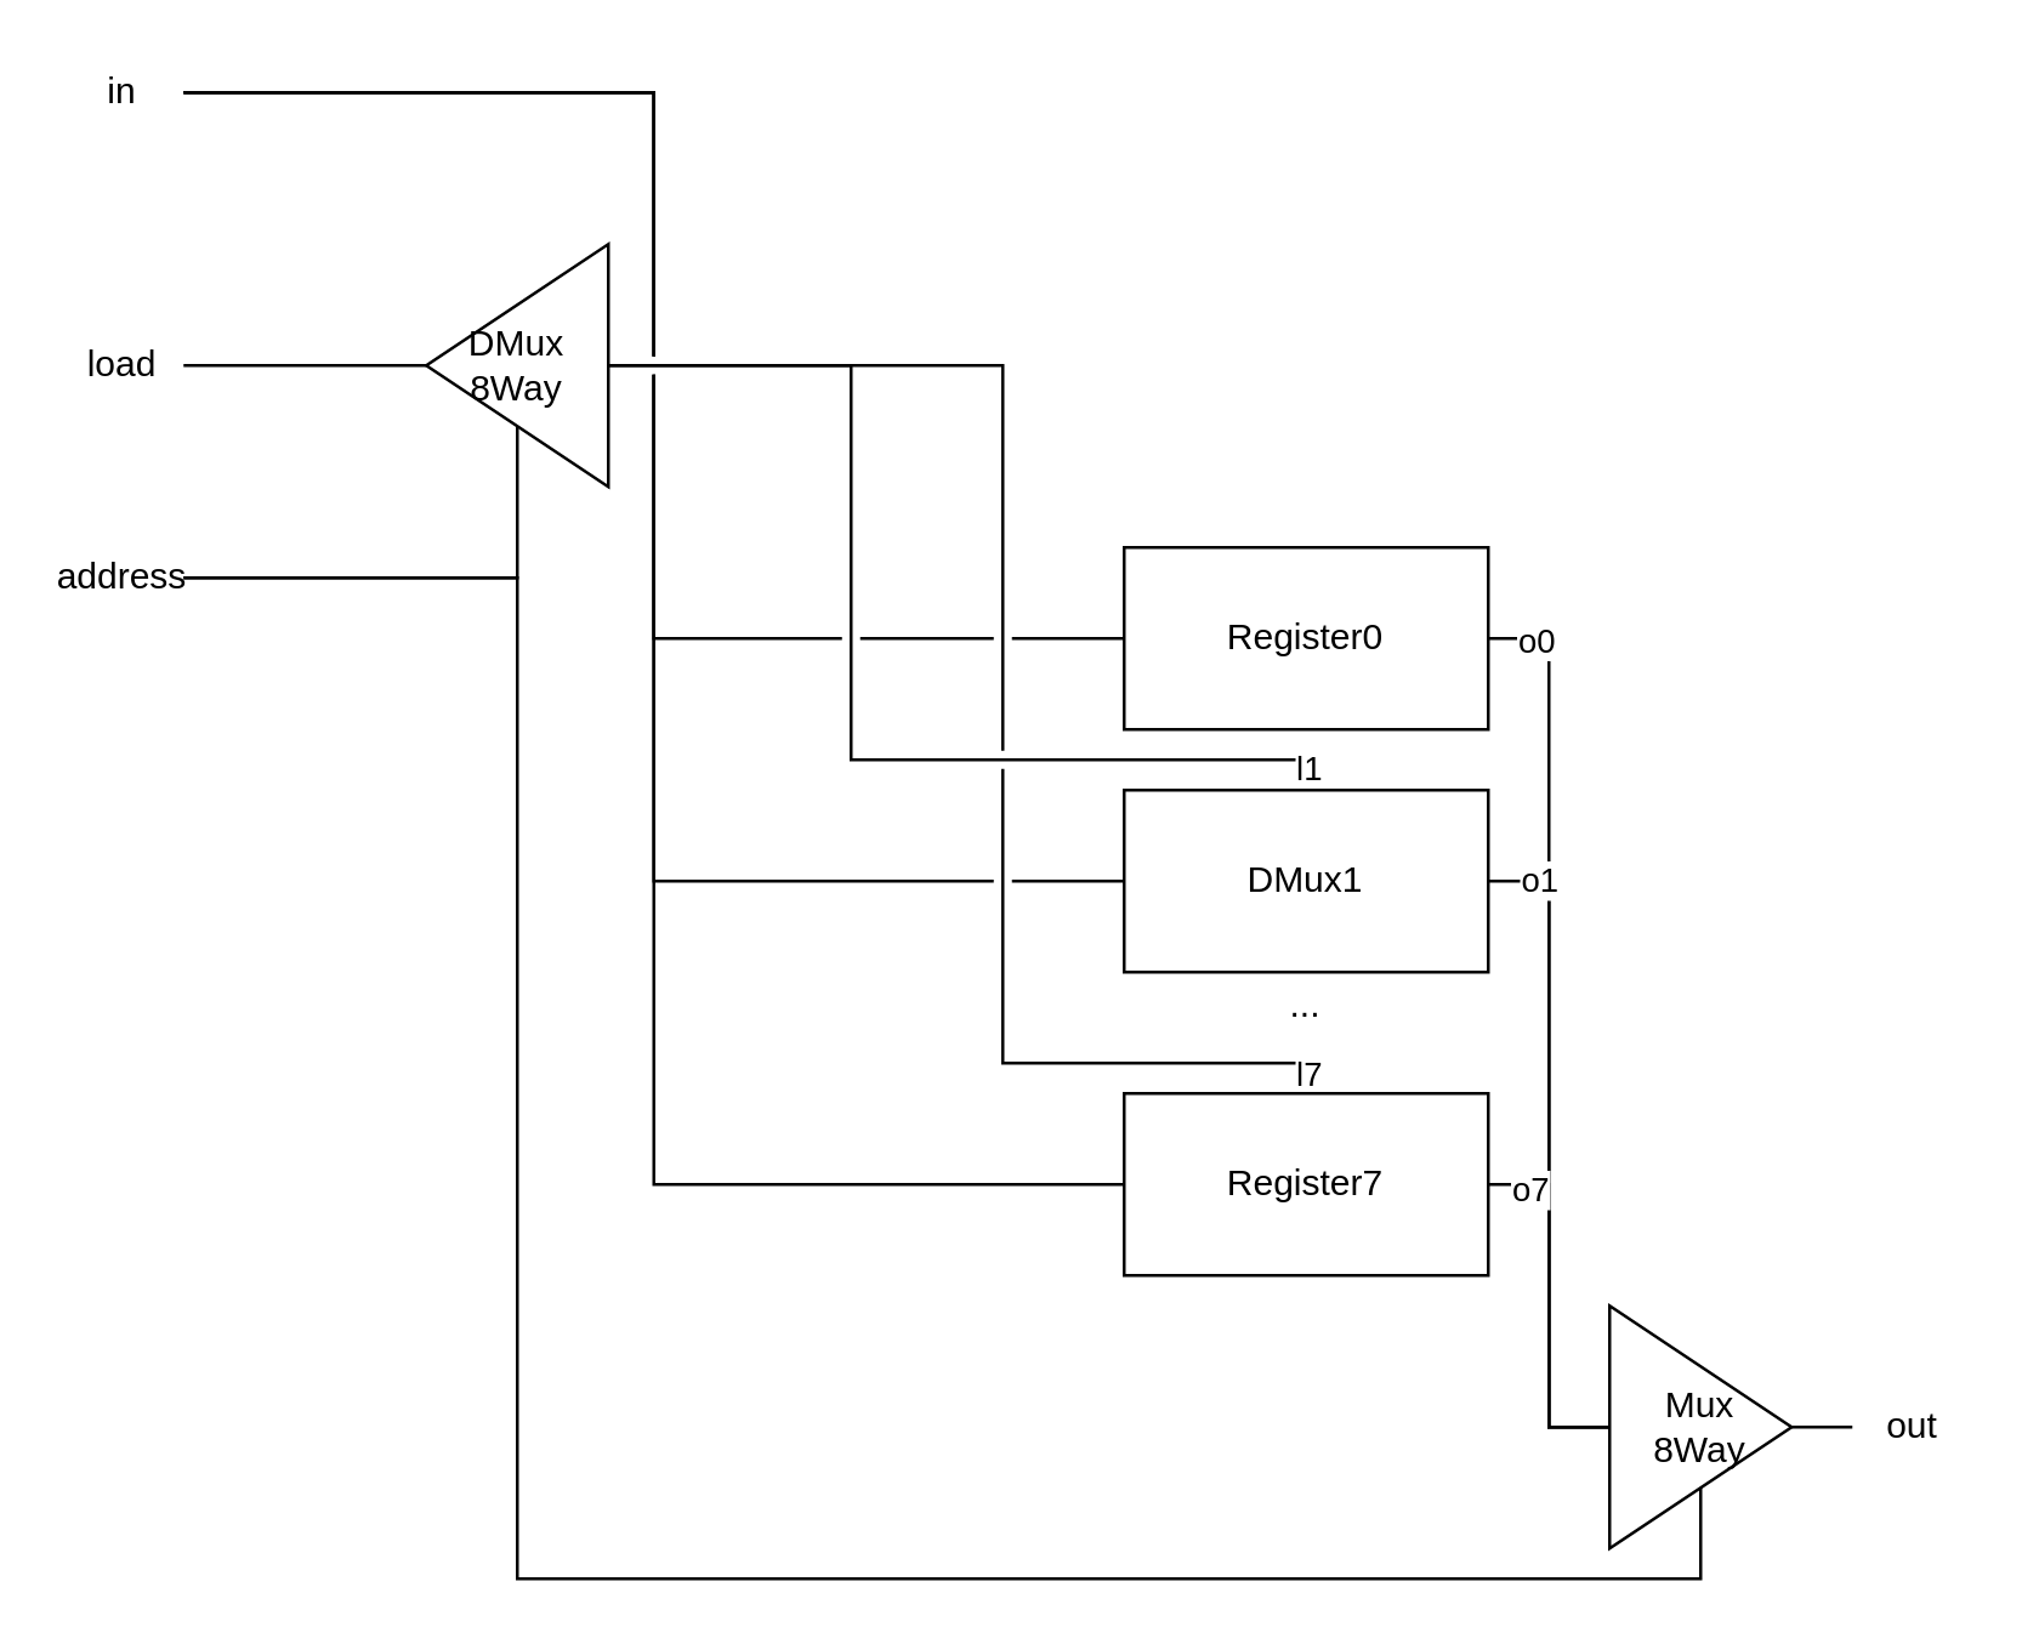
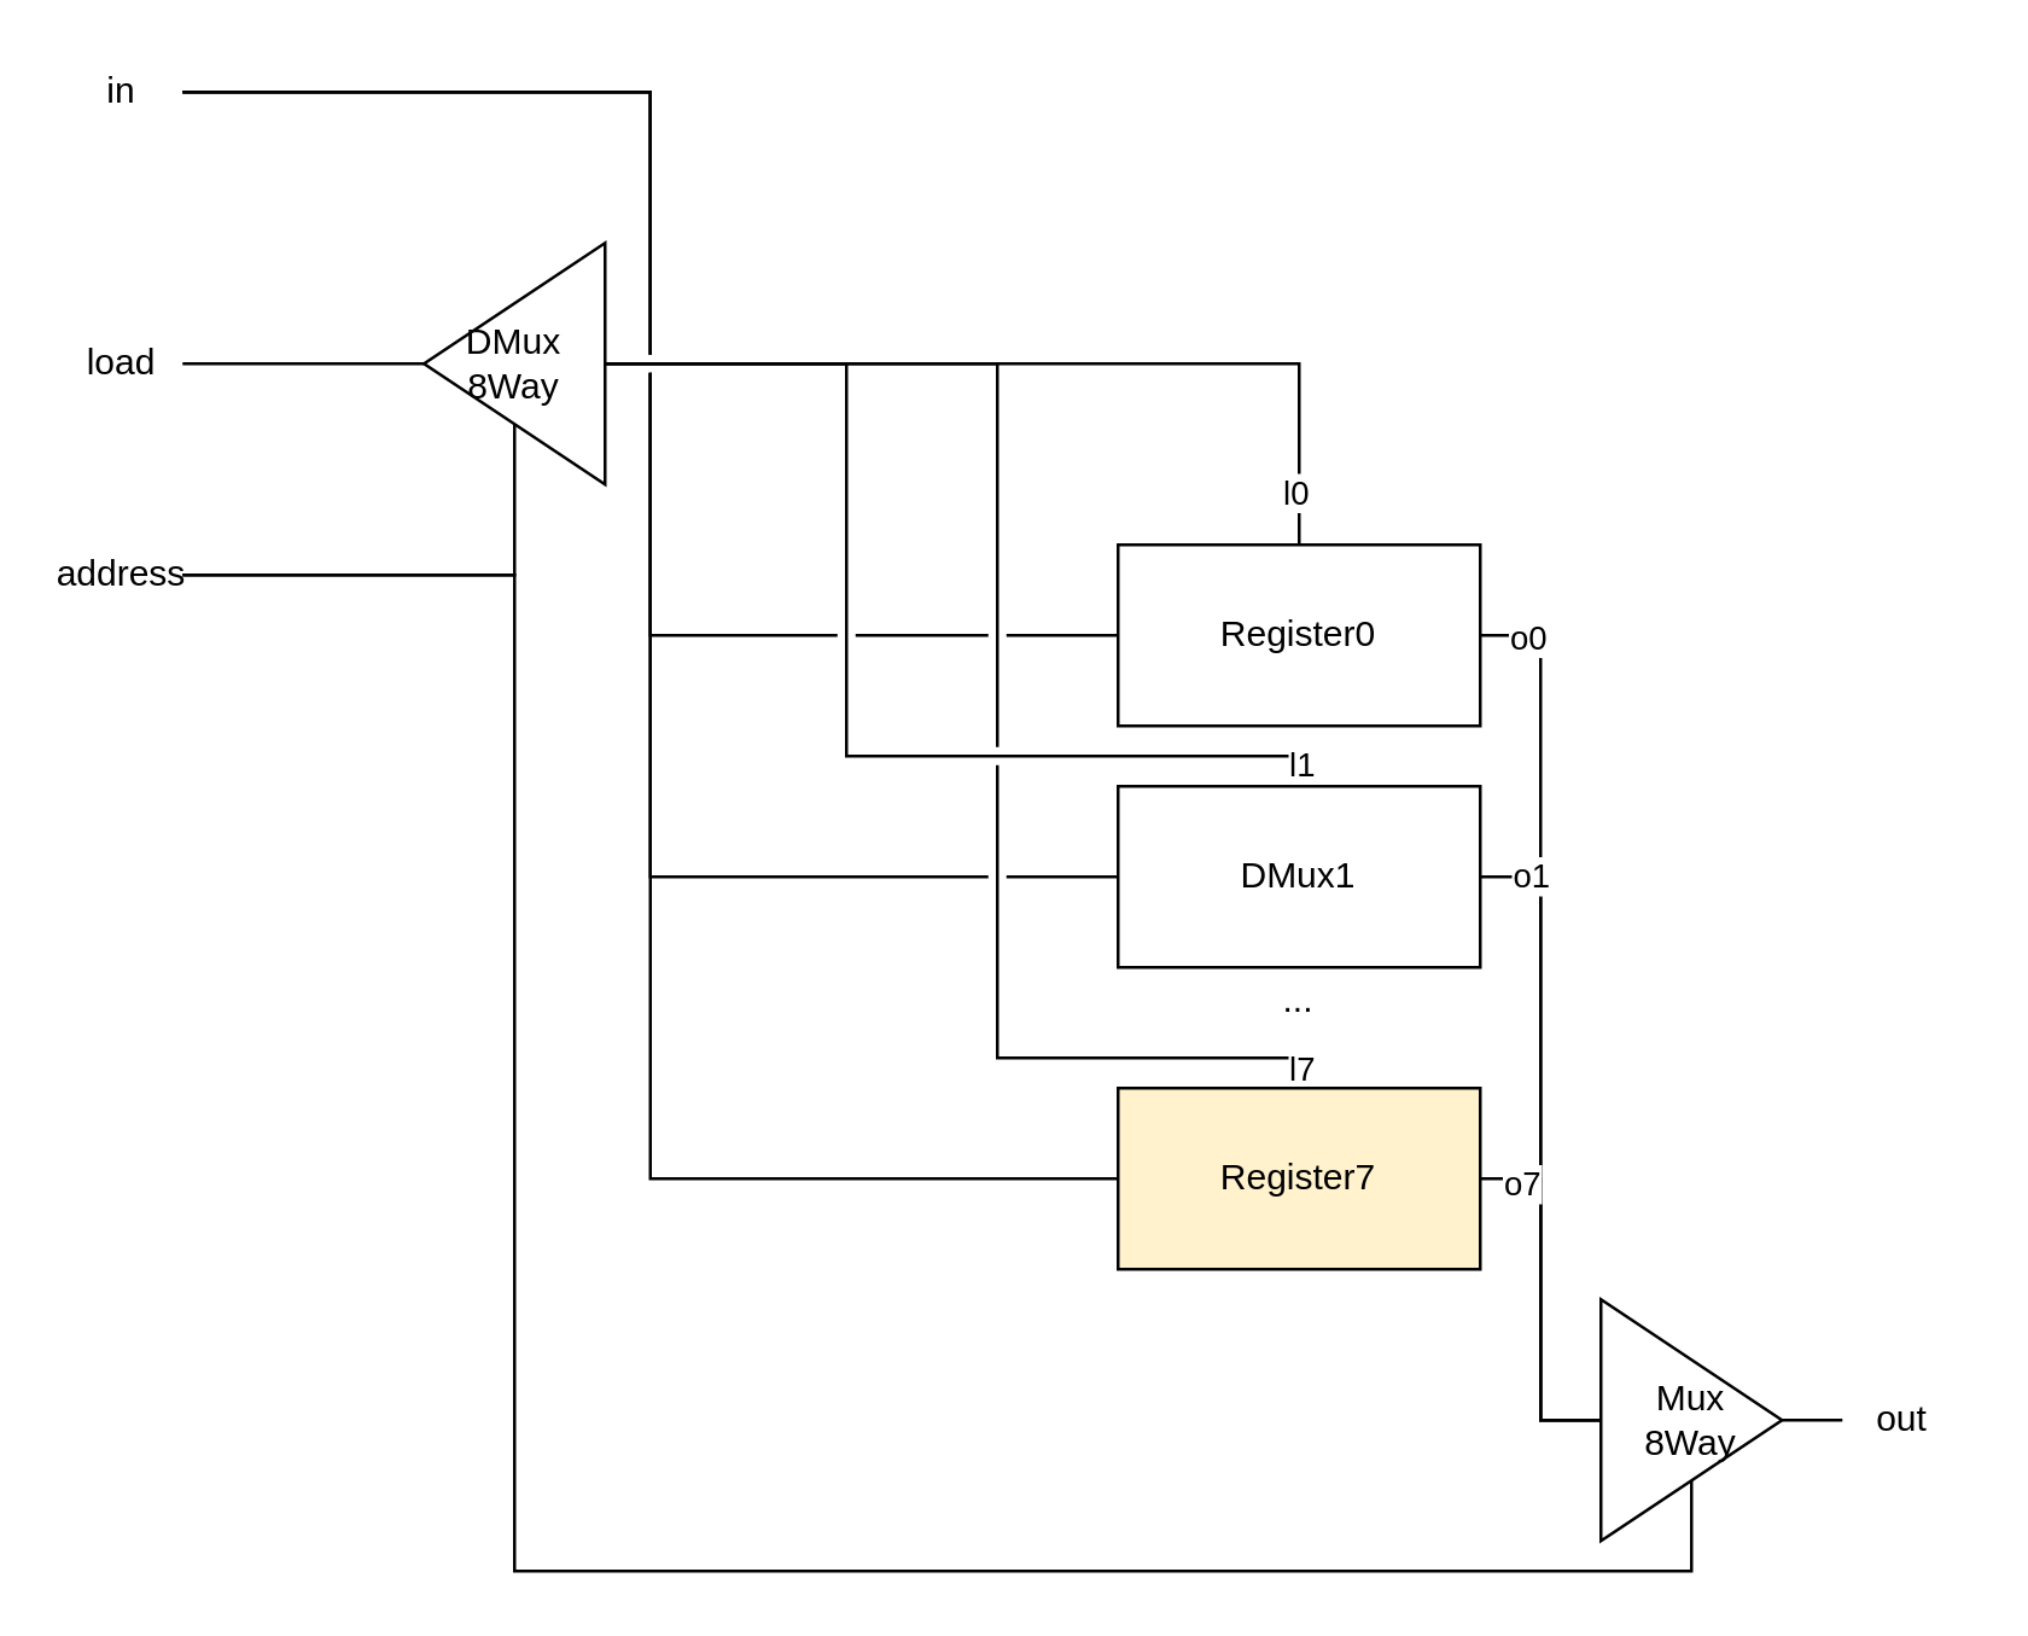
  <mxCell id="0" />
  <mxCell id="1" parent="0" />
  <mxCell id="2" style="edgeStyle=orthogonalEdgeStyle;rounded=0;orthogonalLoop=1;jettySize=auto;html=1;exitX=1;exitY=0.5;exitDx=0;exitDy=0;entryX=0.5;entryY=1;entryDx=0;entryDy=0;endArrow=none;endFill=0;" edge="1" parent="1" source="4" target="16"><mxGeometry relative="1" as="geometry" /></mxCell>
  <mxCell id="3" style="edgeStyle=orthogonalEdgeStyle;rounded=0;jumpStyle=gap;orthogonalLoop=1;jettySize=auto;html=1;exitX=1;exitY=0.5;exitDx=0;exitDy=0;entryX=0.5;entryY=1;entryDx=0;entryDy=0;endArrow=none;endFill=0;" edge="1" parent="1" source="4" target="29"><mxGeometry relative="1" as="geometry"><Array as="points"><mxPoint x="170" y="190" /><mxPoint x="170" y="520" /><mxPoint x="560" y="520" /></Array></mxGeometry></mxCell>
  <mxCell id="4" value="address" style="text;html=1;strokeColor=none;fillColor=none;align=center;verticalAlign=middle;whiteSpace=wrap;rounded=0;" vertex="1" parent="1"><mxGeometry x="20" y="180" width="40" height="20" as="geometry" /></mxCell>
  <mxCell id="5" style="edgeStyle=orthogonalEdgeStyle;rounded=0;orthogonalLoop=1;jettySize=auto;html=1;exitX=1;exitY=0.5;exitDx=0;exitDy=0;entryX=0;entryY=0.5;entryDx=0;entryDy=0;endArrow=none;endFill=0;" edge="1" parent="1" source="6" target="16"><mxGeometry relative="1" as="geometry" /></mxCell>
  <mxCell id="6" value="load" style="text;html=1;strokeColor=none;fillColor=none;align=center;verticalAlign=middle;whiteSpace=wrap;rounded=0;" vertex="1" parent="1"><mxGeometry x="20" y="110" width="40" height="20" as="geometry" /></mxCell>
  <mxCell id="7" style="edgeStyle=orthogonalEdgeStyle;rounded=0;jumpStyle=gap;orthogonalLoop=1;jettySize=auto;html=1;exitX=1;exitY=0.5;exitDx=0;exitDy=0;entryX=0;entryY=0.5;entryDx=0;entryDy=0;endArrow=none;endFill=0;" edge="1" parent="1" source="9" target="29"><mxGeometry relative="1" as="geometry"><Array as="points"><mxPoint x="510" y="210" /><mxPoint x="510" y="470" /></Array></mxGeometry></mxCell>
  <mxCell id="8" value="o0" style="edgeLabel;html=1;align=center;verticalAlign=middle;resizable=0;points=[];" vertex="1" connectable="0" parent="7"><mxGeometry x="-0.898" relative="1" as="geometry"><mxPoint as="offset" /></mxGeometry></mxCell>
  <mxCell id="9" value="Register0" style="rounded=0;whiteSpace=wrap;html=1;" vertex="1" parent="1"><mxGeometry x="370" y="180" width="120" height="60" as="geometry" /></mxCell>
+ <mxCell id="10" style="edgeStyle=orthogonalEdgeStyle;rounded=0;orthogonalLoop=1;jettySize=auto;html=1;exitX=1;exitY=0.5;exitDx=0;exitDy=0;entryX=0.5;entryY=0;entryDx=0;entryDy=0;endArrow=none;endFill=0;" edge="1" parent="1" source="16" target="9"><mxGeometry relative="1" as="geometry" /></mxCell>
+ <mxCell id="11" value="l0" style="edgeLabel;html=1;align=center;verticalAlign=middle;resizable=0;points=[];" vertex="1" connectable="0" parent="10"><mxGeometry x="0.873" y="-2" relative="1" as="geometry"><mxPoint as="offset" /></mxGeometry></mxCell>
  <mxCell id="12" style="edgeStyle=orthogonalEdgeStyle;rounded=0;jumpStyle=gap;orthogonalLoop=1;jettySize=auto;html=1;exitX=1;exitY=0.5;exitDx=0;exitDy=0;entryX=0.5;entryY=0;entryDx=0;entryDy=0;endArrow=none;endFill=0;" edge="1" parent="1" source="16" target="23"><mxGeometry relative="1" as="geometry"><Array as="points"><mxPoint x="280" y="120" /><mxPoint x="280" y="250" /><mxPoint x="430" y="250" /></Array></mxGeometry></mxCell>
  <mxCell id="13" value="l1" style="edgeLabel;html=1;align=center;verticalAlign=middle;resizable=0;points=[];" vertex="1" connectable="0" parent="12"><mxGeometry x="0.957" relative="1" as="geometry"><mxPoint as="offset" /></mxGeometry></mxCell>
  <mxCell id="14" style="edgeStyle=orthogonalEdgeStyle;rounded=0;jumpStyle=gap;orthogonalLoop=1;jettySize=auto;html=1;exitX=1;exitY=0.5;exitDx=0;exitDy=0;entryX=0.5;entryY=0;entryDx=0;entryDy=0;endArrow=none;endFill=0;" edge="1" parent="1" source="16" target="26"><mxGeometry relative="1" as="geometry"><Array as="points"><mxPoint x="330" y="120" /><mxPoint x="330" y="350" /><mxPoint x="430" y="350" /></Array></mxGeometry></mxCell>
  <mxCell id="15" value="l7" style="edgeLabel;html=1;align=center;verticalAlign=middle;resizable=0;points=[];" vertex="1" connectable="0" parent="14"><mxGeometry x="0.97" relative="1" as="geometry"><mxPoint as="offset" /></mxGeometry></mxCell>
  <mxCell id="16" value="DMux&lt;br&gt;8Way" style="triangle;whiteSpace=wrap;html=1;flipV=1;flipH=1;" vertex="1" parent="1"><mxGeometry x="140" y="80" width="60" height="80" as="geometry" /></mxCell>
  <mxCell id="17" style="edgeStyle=orthogonalEdgeStyle;rounded=0;orthogonalLoop=1;jettySize=auto;html=1;exitX=1;exitY=0.5;exitDx=0;exitDy=0;entryX=0;entryY=0.5;entryDx=0;entryDy=0;endArrow=none;endFill=0;jumpStyle=gap;" edge="1" parent="1" source="20" target="9"><mxGeometry relative="1" as="geometry" /></mxCell>
  <mxCell id="18" style="edgeStyle=orthogonalEdgeStyle;rounded=0;jumpStyle=gap;orthogonalLoop=1;jettySize=auto;html=1;exitX=1;exitY=0.5;exitDx=0;exitDy=0;entryX=0;entryY=0.5;entryDx=0;entryDy=0;endArrow=none;endFill=0;" edge="1" parent="1" source="20" target="23"><mxGeometry relative="1" as="geometry" /></mxCell>
  <mxCell id="19" style="edgeStyle=orthogonalEdgeStyle;rounded=0;jumpStyle=gap;orthogonalLoop=1;jettySize=auto;html=1;exitX=1;exitY=0.5;exitDx=0;exitDy=0;entryX=0;entryY=0.5;entryDx=0;entryDy=0;endArrow=none;endFill=0;" edge="1" parent="1" source="20" target="26"><mxGeometry relative="1" as="geometry" /></mxCell>
  <mxCell id="20" value="in" style="text;html=1;strokeColor=none;fillColor=none;align=center;verticalAlign=middle;whiteSpace=wrap;rounded=0;" vertex="1" parent="1"><mxGeometry x="20" y="20" width="40" height="20" as="geometry" /></mxCell>
  <mxCell id="21" style="edgeStyle=orthogonalEdgeStyle;rounded=0;jumpStyle=gap;orthogonalLoop=1;jettySize=auto;html=1;exitX=1;exitY=0.5;exitDx=0;exitDy=0;endArrow=none;endFill=0;" edge="1" parent="1" source="23"><mxGeometry relative="1" as="geometry"><mxPoint x="530" y="470" as="targetPoint" /><Array as="points"><mxPoint x="510" y="290" /><mxPoint x="510" y="470" /></Array></mxGeometry></mxCell>
  <mxCell id="22" value="o1" style="edgeLabel;html=1;align=center;verticalAlign=middle;resizable=0;points=[];" vertex="1" connectable="0" parent="21"><mxGeometry x="-0.852" y="1" relative="1" as="geometry"><mxPoint as="offset" /></mxGeometry></mxCell>
  <mxCell id="23" value="DMux1" style="rounded=0;whiteSpace=wrap;html=1;" vertex="1" parent="1"><mxGeometry x="370" y="260" width="120" height="60" as="geometry" /></mxCell>
  <mxCell id="24" style="edgeStyle=orthogonalEdgeStyle;rounded=0;jumpStyle=gap;orthogonalLoop=1;jettySize=auto;html=1;exitX=1;exitY=0.5;exitDx=0;exitDy=0;entryX=0;entryY=0.5;entryDx=0;entryDy=0;endArrow=none;endFill=0;" edge="1" parent="1" source="26" target="29"><mxGeometry relative="1" as="geometry"><Array as="points"><mxPoint x="510" y="390" /><mxPoint x="510" y="470" /></Array></mxGeometry></mxCell>
  <mxCell id="25" value="o7" style="edgeLabel;html=1;align=center;verticalAlign=middle;resizable=0;points=[];" vertex="1" connectable="0" parent="24"><mxGeometry x="-0.778" y="-1" relative="1" as="geometry"><mxPoint as="offset" /></mxGeometry></mxCell>
- <mxCell id="26" value="Register7" style="rounded=0;whiteSpace=wrap;html=1;" vertex="1" parent="1"><mxGeometry x="370" y="360" width="120" height="60" as="geometry" /></mxCell>
+ <mxCell id="26" value="Register7" style="rounded=0;whiteSpace=wrap;html=1;fillColor=#fff2cc;" vertex="1" parent="1"><mxGeometry x="370" y="360" width="120" height="60" as="geometry" /></mxCell>
  <mxCell id="27" value="..." style="text;html=1;strokeColor=none;fillColor=none;align=center;verticalAlign=middle;whiteSpace=wrap;rounded=0;" vertex="1" parent="1"><mxGeometry x="410" y="321" width="40" height="20" as="geometry" /></mxCell>
  <mxCell id="28" style="edgeStyle=orthogonalEdgeStyle;rounded=0;jumpStyle=gap;orthogonalLoop=1;jettySize=auto;html=1;exitX=1;exitY=0.5;exitDx=0;exitDy=0;entryX=0;entryY=0.5;entryDx=0;entryDy=0;endArrow=none;endFill=0;" edge="1" parent="1" source="29" target="30"><mxGeometry relative="1" as="geometry" /></mxCell>
  <mxCell id="29" value="Mux&lt;br&gt;8Way" style="triangle;whiteSpace=wrap;html=1;" vertex="1" parent="1"><mxGeometry x="530" y="430" width="60" height="80" as="geometry" /></mxCell>
  <mxCell id="30" value="out" style="text;html=1;strokeColor=none;fillColor=none;align=center;verticalAlign=middle;whiteSpace=wrap;rounded=0;" vertex="1" parent="1"><mxGeometry x="610" y="460" width="40" height="20" as="geometry" /></mxCell>
